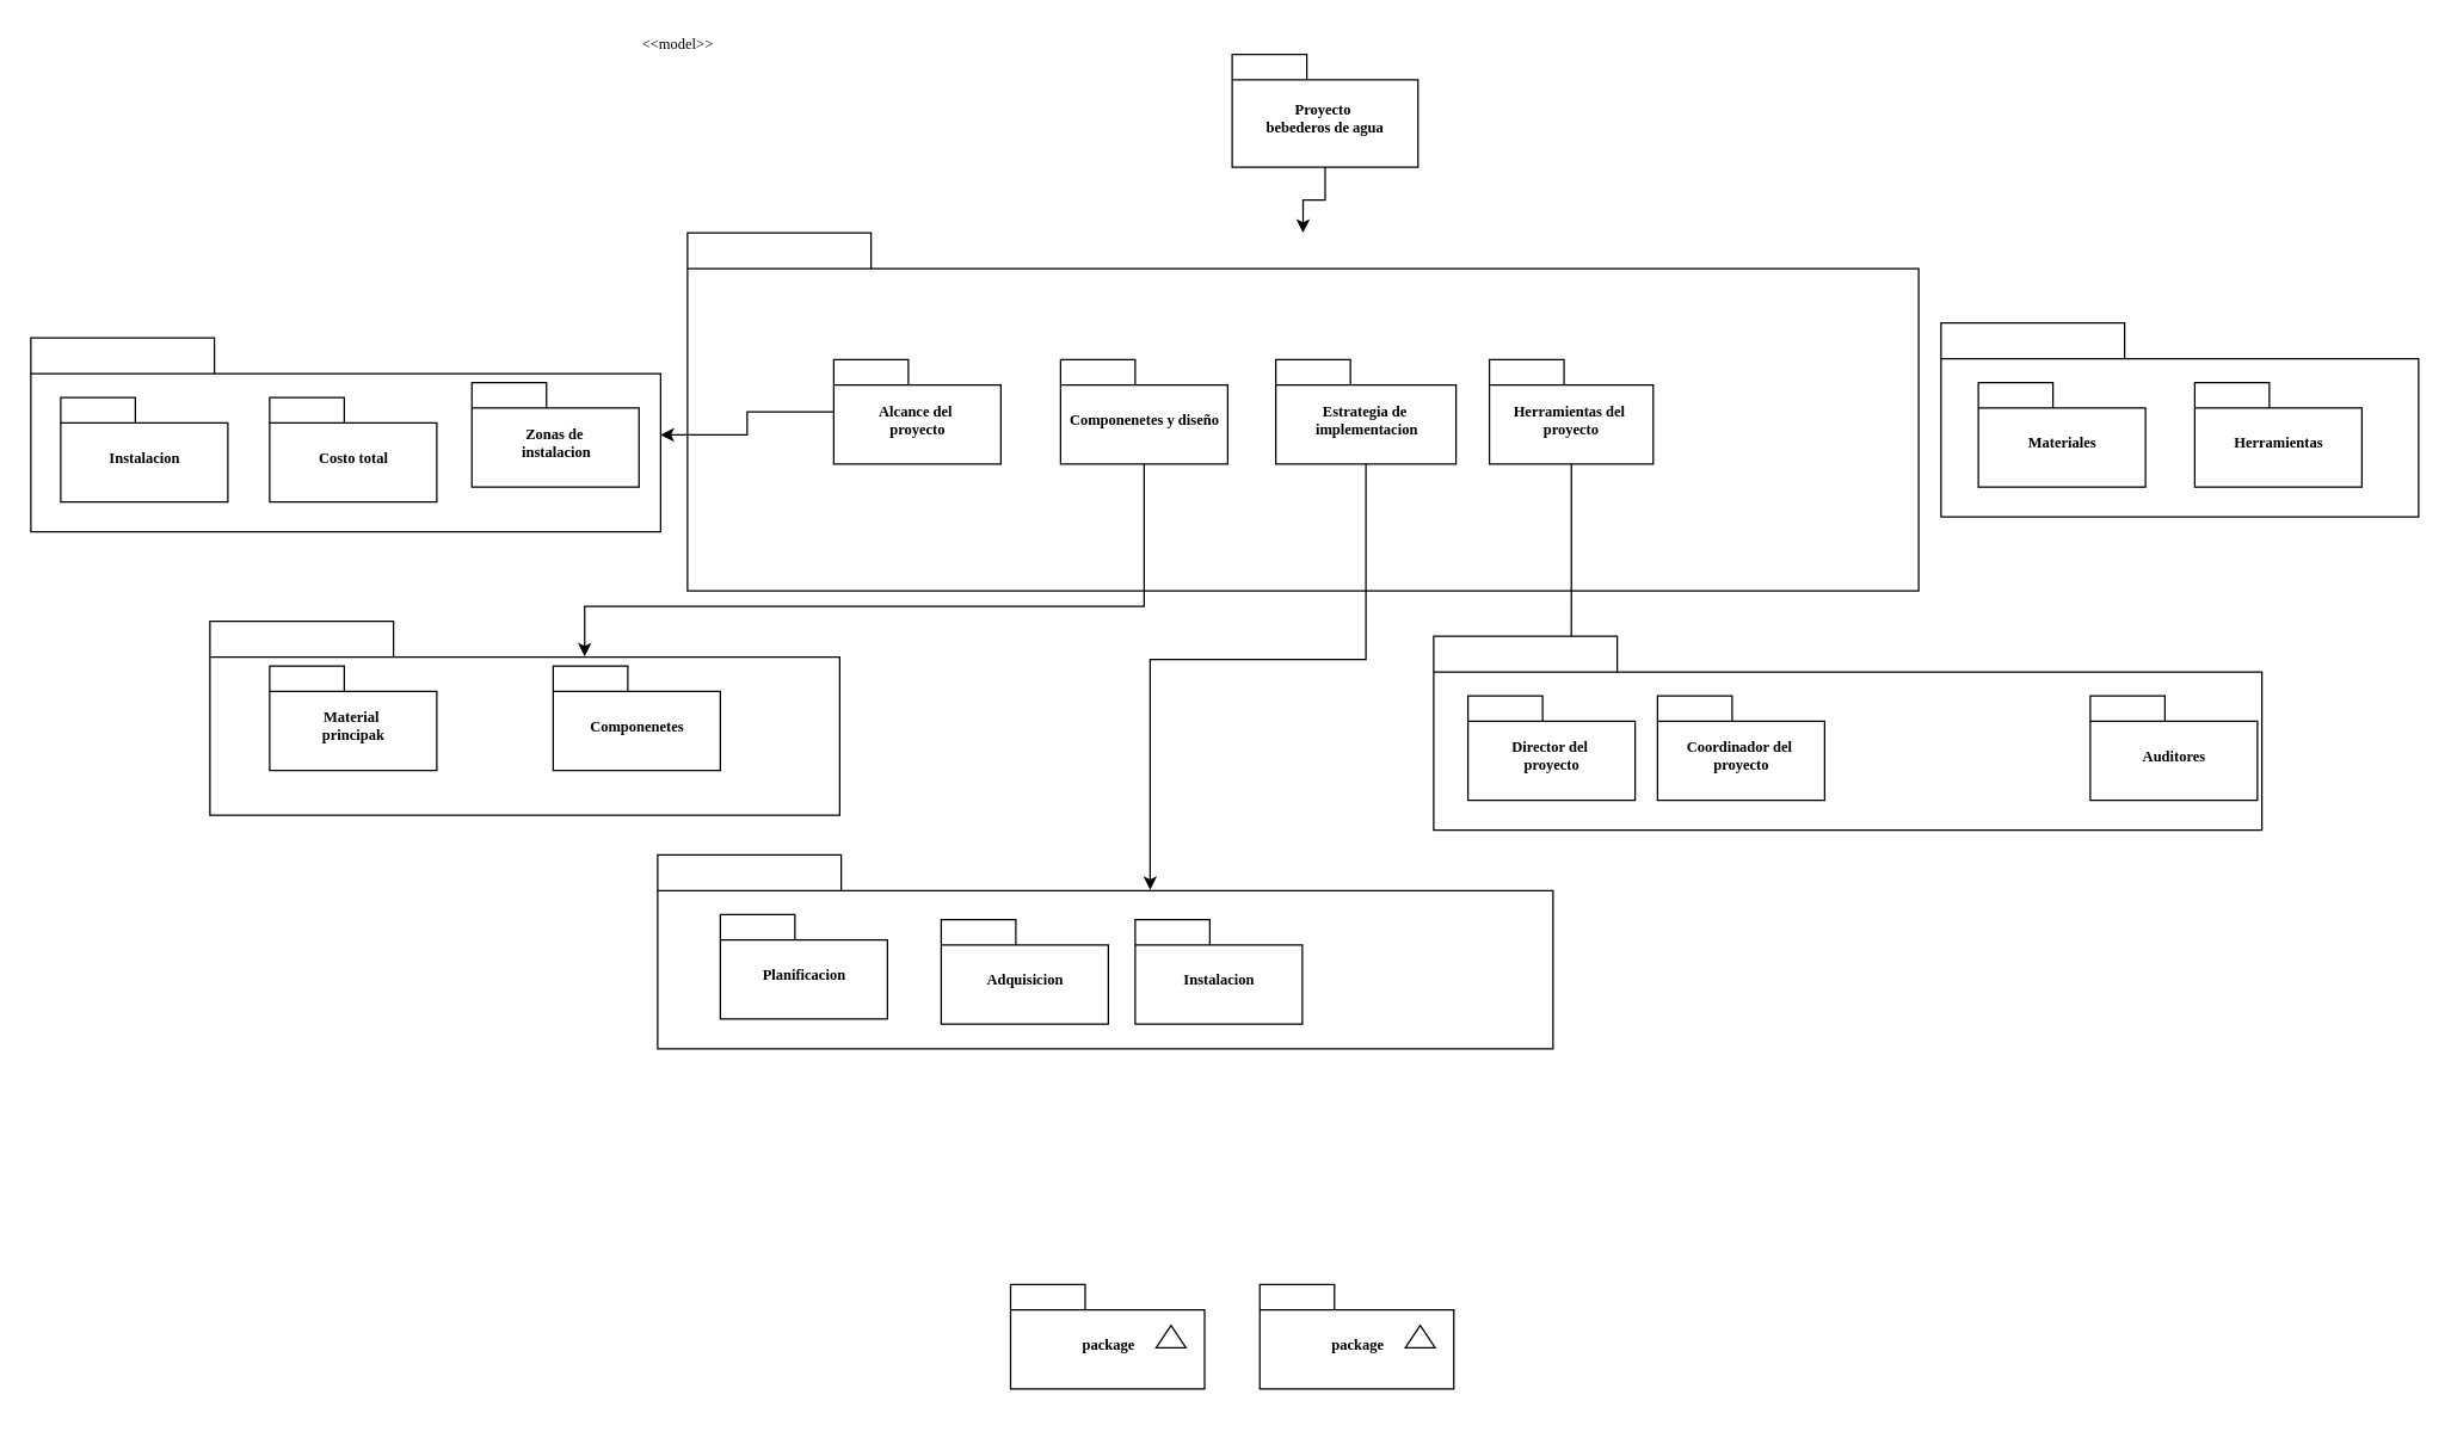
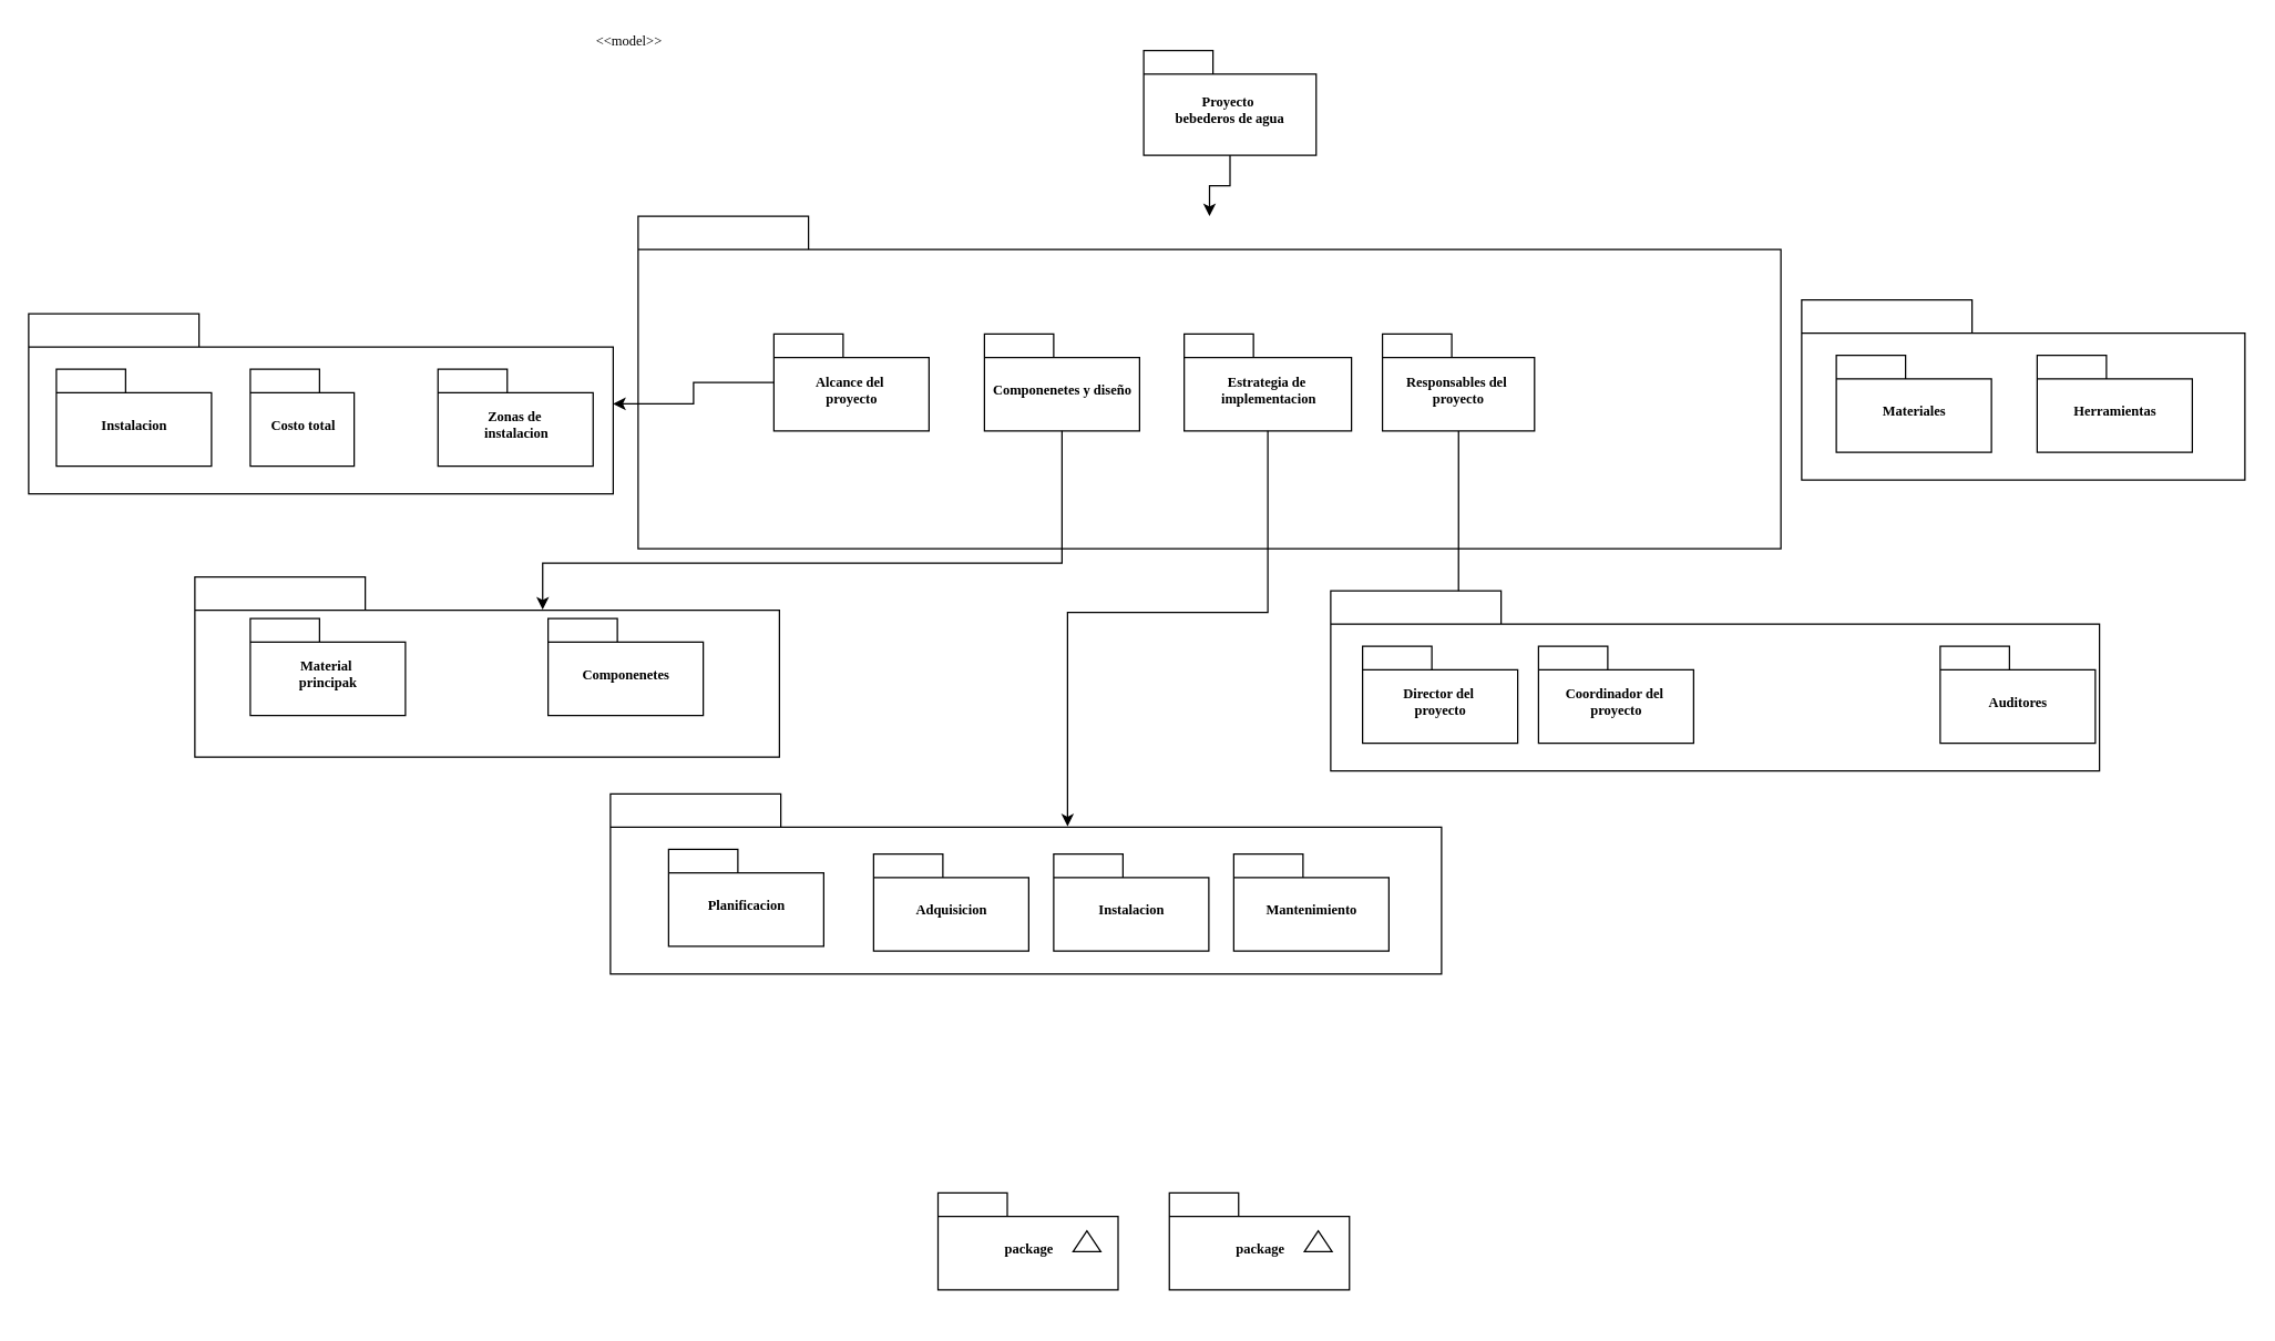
  <mxCell id="0" />
  <mxCell id="1" parent="0" />
  <mxCell id="2" value="" style="shape=folder;fontStyle=1;spacingTop=10;tabWidth=123;tabHeight=24;tabPosition=left;html=1;rounded=0;shadow=0;comic=0;labelBackgroundColor=none;strokeWidth=1;fontFamily=Verdana;fontSize=10;align=center;" vertex="1" parent="1"><mxGeometry x="440" y="572.5" width="600" height="130" as="geometry" /></mxCell>
  <mxCell id="3" value="" style="shape=folder;fontStyle=1;spacingTop=10;tabWidth=123;tabHeight=24;tabPosition=left;html=1;rounded=0;shadow=0;comic=0;labelBackgroundColor=none;strokeWidth=1;fontFamily=Verdana;fontSize=10;align=center;" parent="1" vertex="1"><mxGeometry x="20" y="226" width="422" height="130" as="geometry" /></mxCell>
  <mxCell id="4" value="" style="shape=folder;fontStyle=1;spacingTop=10;tabWidth=123;tabHeight=24;tabPosition=left;html=1;rounded=0;shadow=0;comic=0;labelBackgroundColor=none;strokeWidth=1;fontFamily=Verdana;fontSize=10;align=center;" vertex="1" parent="1"><mxGeometry x="1300" y="216" width="320" height="130" as="geometry" /></mxCell>
  <mxCell id="5" value="" style="group" parent="1" vertex="1" connectable="0"><mxGeometry x="825" y="200.5" width="690" height="745.5" as="geometry" /></mxCell>
  <mxCell id="6" value="" style="shape=folder;fontStyle=1;spacingTop=10;tabWidth=123;tabHeight=24;tabPosition=left;html=1;rounded=0;shadow=0;comic=0;labelBackgroundColor=none;strokeColor=#000000;strokeWidth=1;fillColor=#ffffff;fontFamily=Verdana;fontSize=10;fontColor=#000000;align=center;" vertex="1" parent="5"><mxGeometry x="-365" y="-45" width="825" height="240" as="geometry" /></mxCell>
  <mxCell id="7" value="Estrategia de&amp;nbsp;&lt;div&gt;implementacion&lt;/div&gt;" style="shape=folder;fontStyle=1;spacingTop=10;tabWidth=50;tabHeight=17;tabPosition=left;html=1;rounded=0;shadow=0;comic=0;labelBackgroundColor=none;strokeWidth=1;fontFamily=Verdana;fontSize=10;align=center;" parent="5" vertex="1"><mxGeometry x="29.22" y="40" width="120.78" height="70" as="geometry" /></mxCell>
  <mxCell id="8" style="edgeStyle=orthogonalEdgeStyle;rounded=0;orthogonalLoop=1;jettySize=auto;html=1;" edge="1" parent="5" source="9"><mxGeometry relative="1" as="geometry"><mxPoint x="227.25" y="255.5" as="targetPoint" /></mxGeometry></mxCell>
- <mxCell id="9" value="Herramientas del&amp;nbsp;&lt;div&gt;proyecto&lt;/div&gt;" style="shape=folder;fontStyle=1;spacingTop=10;tabWidth=50;tabHeight=17;tabPosition=left;html=1;rounded=0;shadow=0;comic=0;labelBackgroundColor=none;strokeWidth=1;fontFamily=Verdana;fontSize=10;align=center;" parent="5" vertex="1"><mxGeometry x="172.37" y="40" width="109.76" height="70" as="geometry" /></mxCell>
+ <mxCell id="9" value="Responsables del&amp;nbsp;&lt;div&gt;proyecto&lt;/div&gt;" style="shape=folder;fontStyle=1;spacingTop=10;tabWidth=50;tabHeight=17;tabPosition=left;html=1;rounded=0;shadow=0;comic=0;labelBackgroundColor=none;strokeWidth=1;fontFamily=Verdana;fontSize=10;align=center;" parent="5" vertex="1"><mxGeometry x="172.37" y="40" width="109.76" height="70" as="geometry" /></mxCell>
  <mxCell id="10" value="" style="group" parent="5" vertex="1" connectable="0"><mxGeometry x="270" y="-28.5" width="420" height="480" as="geometry" /></mxCell>
  <mxCell id="11" value="" style="group" parent="10" vertex="1" connectable="0"><mxGeometry y="-4.5" width="420" height="480" as="geometry" /></mxCell>
  <mxCell id="12" value="" style="shape=folder;fontStyle=1;spacingTop=10;tabWidth=123;tabHeight=24;tabPosition=left;html=1;rounded=0;shadow=0;comic=0;labelBackgroundColor=none;strokeWidth=1;fontFamily=Verdana;fontSize=10;align=center;" vertex="1" parent="11"><mxGeometry x="-135" y="258.5" width="555" height="130" as="geometry" /></mxCell>
  <mxCell id="13" value="Coordinador del&amp;nbsp;&lt;div&gt;proyecto&lt;/div&gt;" style="shape=folder;fontStyle=1;spacingTop=10;tabWidth=50;tabHeight=17;tabPosition=left;html=1;rounded=0;shadow=0;comic=0;labelBackgroundColor=none;strokeColor=#000000;strokeWidth=1;fillColor=#ffffff;fontFamily=Verdana;fontSize=10;fontColor=#000000;align=center;" parent="11" vertex="1"><mxGeometry x="15" y="298.5" width="112" height="70" as="geometry" /></mxCell>
  <mxCell id="14" value="Auditores" style="shape=folder;fontStyle=1;spacingTop=10;tabWidth=50;tabHeight=17;tabPosition=left;html=1;rounded=0;shadow=0;comic=0;labelBackgroundColor=none;strokeColor=#000000;strokeWidth=1;fillColor=#ffffff;fontFamily=Verdana;fontSize=10;fontColor=#000000;align=center;" parent="11" vertex="1"><mxGeometry x="305" y="298.5" width="112" height="70" as="geometry" /></mxCell>
  <mxCell id="15" value="" style="group" parent="5" vertex="1" connectable="0"><mxGeometry x="-285" width="483.5" height="235.5" as="geometry" /></mxCell>
  <mxCell id="16" value="Alcance del&amp;nbsp;&lt;div&gt;proyecto&lt;/div&gt;" style="shape=folder;fontStyle=1;spacingTop=10;tabWidth=50;tabHeight=17;tabPosition=left;html=1;rounded=0;shadow=0;comic=0;labelBackgroundColor=none;strokeWidth=1;fontFamily=Verdana;fontSize=10;align=center;" parent="15" vertex="1"><mxGeometry x="18" y="40" width="112" height="70" as="geometry" /></mxCell>
  <mxCell id="17" value="Componenetes y diseño" style="shape=folder;fontStyle=1;spacingTop=10;tabWidth=50;tabHeight=17;tabPosition=left;html=1;rounded=0;shadow=0;comic=0;labelBackgroundColor=none;strokeWidth=1;fontFamily=Verdana;fontSize=10;align=center;" parent="5" vertex="1"><mxGeometry x="-115" y="40" width="112" height="70" as="geometry" /></mxCell>
+ <mxCell id="18" value="Mantenimiento" style="shape=folder;fontStyle=1;spacingTop=10;tabWidth=50;tabHeight=17;tabPosition=left;html=1;rounded=0;shadow=0;comic=0;labelBackgroundColor=none;strokeWidth=1;fontFamily=Verdana;fontSize=10;align=center;" vertex="1" parent="5"><mxGeometry x="65" y="415.5" width="112" height="70" as="geometry" /></mxCell>
  <mxCell id="19" value="" style="group" parent="1" vertex="1" connectable="0"><mxGeometry x="825" y="36" width="124.5" height="75.5" as="geometry" /></mxCell>
  <mxCell id="20" value="Proyecto&amp;nbsp;&lt;div&gt;bebederos de agua&lt;/div&gt;" style="shape=folder;fontStyle=1;spacingTop=10;tabWidth=50;tabHeight=17;tabPosition=left;html=1;rounded=0;shadow=0;comic=0;labelBackgroundColor=none;strokeWidth=1;fontFamily=Verdana;fontSize=10;align=center;" parent="19" vertex="1"><mxGeometry width="124.5" height="75.5" as="geometry" /></mxCell>
  <mxCell id="21" value="Instalacion" style="shape=folder;fontStyle=1;spacingTop=10;tabWidth=50;tabHeight=17;tabPosition=left;html=1;rounded=0;shadow=0;comic=0;labelBackgroundColor=none;strokeColor=#000000;strokeWidth=1;fillColor=#ffffff;fontFamily=Verdana;fontSize=10;fontColor=#000000;align=center;" parent="1" vertex="1"><mxGeometry x="40" y="266" width="112" height="70" as="geometry" /></mxCell>
  <mxCell id="22" value="Planificacion" style="shape=folder;fontStyle=1;spacingTop=10;tabWidth=50;tabHeight=17;tabPosition=left;html=1;rounded=0;shadow=0;comic=0;labelBackgroundColor=none;strokeWidth=1;fontFamily=Verdana;fontSize=10;align=center;" parent="1" vertex="1"><mxGeometry x="482" y="612.5" width="112" height="70" as="geometry" /></mxCell>
  <mxCell id="23" value="Adquisicion" style="shape=folder;fontStyle=1;spacingTop=10;tabWidth=50;tabHeight=17;tabPosition=left;html=1;rounded=0;shadow=0;comic=0;labelBackgroundColor=none;strokeWidth=1;fontFamily=Verdana;fontSize=10;align=center;" parent="1" vertex="1"><mxGeometry x="630" y="616" width="112" height="70" as="geometry" /></mxCell>
  <mxCell id="24" value="" style="group" parent="1" vertex="1" connectable="0"><mxGeometry x="676.5" y="860.569" width="130" height="70" as="geometry" /></mxCell>
  <mxCell id="25" value="package" style="shape=folder;fontStyle=1;spacingTop=10;tabWidth=50;tabHeight=17;tabPosition=left;html=1;rounded=0;shadow=0;comic=0;labelBackgroundColor=none;strokeWidth=1;fontFamily=Verdana;fontSize=10;align=center;" parent="24" vertex="1"><mxGeometry width="130" height="70" as="geometry" /></mxCell>
  <mxCell id="26" value="" style="triangle;whiteSpace=wrap;html=1;rounded=0;shadow=0;comic=0;labelBackgroundColor=none;strokeWidth=1;fontFamily=Verdana;fontSize=10;align=center;rotation=-90;" parent="24" vertex="1"><mxGeometry x="100" y="25" width="15" height="20" as="geometry" /></mxCell>
  <mxCell id="27" value="" style="group" parent="1" vertex="1" connectable="0"><mxGeometry x="843.5" y="860.569" width="130" height="70" as="geometry" /></mxCell>
  <mxCell id="28" value="package" style="shape=folder;fontStyle=1;spacingTop=10;tabWidth=50;tabHeight=17;tabPosition=left;html=1;rounded=0;shadow=0;comic=0;labelBackgroundColor=none;strokeWidth=1;fontFamily=Verdana;fontSize=10;align=center;" parent="27" vertex="1"><mxGeometry width="130" height="70" as="geometry" /></mxCell>
  <mxCell id="29" value="" style="triangle;whiteSpace=wrap;html=1;rounded=0;shadow=0;comic=0;labelBackgroundColor=none;strokeWidth=1;fontFamily=Verdana;fontSize=10;align=center;rotation=-90;" parent="27" vertex="1"><mxGeometry x="100" y="25" width="15" height="20" as="geometry" /></mxCell>
  <mxCell id="30" value="&amp;lt;&amp;lt;model&amp;gt;&amp;gt;" style="text;html=1;align=left;verticalAlign=top;spacingTop=-4;fontSize=10;fontFamily=Verdana" parent="1" vertex="1"><mxGeometry x="427.5" y="20.5" width="130" height="20" as="geometry" /></mxCell>
  <mxCell id="31" value="Materiales" style="shape=folder;fontStyle=1;spacingTop=10;tabWidth=50;tabHeight=17;tabPosition=left;html=1;rounded=0;shadow=0;comic=0;labelBackgroundColor=none;strokeWidth=1;fontFamily=Verdana;fontSize=10;align=center;" parent="1" vertex="1"><mxGeometry x="1325" y="256" width="112" height="70" as="geometry" /></mxCell>
  <mxCell id="32" value="" style="edgeStyle=orthogonalEdgeStyle;rounded=0;orthogonalLoop=1;jettySize=auto;html=1;" edge="1" parent="1" source="20" target="6"><mxGeometry relative="1" as="geometry" /></mxCell>
  <mxCell id="33" value="Director del&amp;nbsp;&lt;div&gt;proyecto&lt;/div&gt;" style="shape=folder;fontStyle=1;spacingTop=10;tabWidth=50;tabHeight=17;tabPosition=left;html=1;rounded=0;shadow=0;comic=0;labelBackgroundColor=none;strokeWidth=1;fontFamily=Verdana;fontSize=10;align=center;" parent="1" vertex="1"><mxGeometry x="983" y="466" width="112" height="70" as="geometry" /></mxCell>
  <mxCell id="34" value="Herramientas" style="shape=folder;fontStyle=1;spacingTop=10;tabWidth=50;tabHeight=17;tabPosition=left;html=1;rounded=0;shadow=0;comic=0;labelBackgroundColor=none;strokeWidth=1;fontFamily=Verdana;fontSize=10;align=center;" vertex="1" parent="1"><mxGeometry x="1470" y="256" width="112" height="70" as="geometry" /></mxCell>
- <mxCell id="35" value="Costo total" style="shape=folder;fontStyle=1;spacingTop=10;tabWidth=50;tabHeight=17;tabPosition=left;html=1;rounded=0;shadow=0;comic=0;labelBackgroundColor=none;strokeColor=#000000;strokeWidth=1;fillColor=#ffffff;fontFamily=Verdana;fontSize=10;fontColor=#000000;align=center;" vertex="1" parent="1"><mxGeometry x="180" y="266" width="112" height="70" as="geometry" /></mxCell>
- <mxCell id="36" value="Zonas de&amp;nbsp;&lt;div&gt;instalacion&lt;/div&gt;" style="shape=folder;fontStyle=1;spacingTop=10;tabWidth=50;tabHeight=17;tabPosition=left;html=1;rounded=0;shadow=0;comic=0;labelBackgroundColor=none;strokeColor=#000000;strokeWidth=1;fillColor=#ffffff;fontFamily=Verdana;fontSize=10;fontColor=#000000;align=center;" vertex="1" parent="1"><mxGeometry x="315.5" y="256" width="112" height="70" as="geometry" /></mxCell>
+ <mxCell id="35" value="Costo total" style="shape=folder;fontStyle=1;spacingTop=10;tabWidth=50;tabHeight=17;tabPosition=left;html=1;rounded=0;shadow=0;comic=0;labelBackgroundColor=none;strokeColor=#000000;strokeWidth=1;fillColor=#ffffff;fontFamily=Verdana;fontSize=10;fontColor=#000000;align=center;" vertex="1" parent="1"><mxGeometry x="180" y="266" width="75" height="70" as="geometry" /></mxCell>
+ <mxCell id="36" value="Zonas de&amp;nbsp;&lt;div&gt;instalacion&lt;/div&gt;" style="shape=folder;fontStyle=1;spacingTop=10;tabWidth=50;tabHeight=17;tabPosition=left;html=1;rounded=0;shadow=0;comic=0;labelBackgroundColor=none;strokeColor=#000000;strokeWidth=1;fillColor=#ffffff;fontFamily=Verdana;fontSize=10;fontColor=#000000;align=center;" vertex="1" parent="1"><mxGeometry x="315.5" y="266" width="112" height="70" as="geometry" /></mxCell>
  <mxCell id="37" value="" style="edgeStyle=orthogonalEdgeStyle;rounded=0;orthogonalLoop=1;jettySize=auto;html=1;" edge="1" parent="1" source="16" target="3"><mxGeometry relative="1" as="geometry" /></mxCell>
  <mxCell id="38" value="" style="shape=folder;fontStyle=1;spacingTop=10;tabWidth=123;tabHeight=24;tabPosition=left;html=1;rounded=0;shadow=0;comic=0;labelBackgroundColor=none;strokeWidth=1;fontFamily=Verdana;fontSize=10;align=center;" vertex="1" parent="1"><mxGeometry x="140" y="416" width="422" height="130" as="geometry" /></mxCell>
  <mxCell id="39" value="Material&amp;nbsp;&lt;div&gt;principak&lt;/div&gt;" style="shape=folder;fontStyle=1;spacingTop=10;tabWidth=50;tabHeight=17;tabPosition=left;html=1;rounded=0;shadow=0;comic=0;labelBackgroundColor=none;strokeColor=#000000;strokeWidth=1;fillColor=#ffffff;fontFamily=Verdana;fontSize=10;fontColor=#000000;align=center;" vertex="1" parent="1"><mxGeometry x="180" y="446" width="112" height="70" as="geometry" /></mxCell>
- <mxCell id="40" value="Componenetes" style="shape=folder;fontStyle=1;spacingTop=10;tabWidth=50;tabHeight=17;tabPosition=left;html=1;rounded=0;shadow=0;comic=0;labelBackgroundColor=none;strokeColor=#000000;strokeWidth=1;fillColor=#ffffff;fontFamily=Verdana;fontSize=10;fontColor=#000000;align=center;" vertex="1" parent="1"><mxGeometry x="370" y="446" width="112" height="70" as="geometry" /></mxCell>
+ <mxCell id="40" value="Componenetes" style="shape=folder;fontStyle=1;spacingTop=10;tabWidth=50;tabHeight=17;tabPosition=left;html=1;rounded=0;shadow=0;comic=0;labelBackgroundColor=none;strokeColor=#000000;strokeWidth=1;fillColor=#ffffff;fontFamily=Verdana;fontSize=10;fontColor=#000000;align=center;" vertex="1" parent="1"><mxGeometry x="395" y="446" width="112" height="70" as="geometry" /></mxCell>
  <mxCell id="41" style="edgeStyle=orthogonalEdgeStyle;rounded=0;orthogonalLoop=1;jettySize=auto;html=1;entryX=0.595;entryY=0.181;entryDx=0;entryDy=0;entryPerimeter=0;" edge="1" parent="1" source="17" target="38"><mxGeometry relative="1" as="geometry"><Array as="points"><mxPoint x="766" y="406" /><mxPoint x="391" y="406" /></Array></mxGeometry></mxCell>
  <mxCell id="42" value="Instalacion" style="shape=folder;fontStyle=1;spacingTop=10;tabWidth=50;tabHeight=17;tabPosition=left;html=1;rounded=0;shadow=0;comic=0;labelBackgroundColor=none;strokeWidth=1;fontFamily=Verdana;fontSize=10;align=center;" vertex="1" parent="1"><mxGeometry x="760" y="616" width="112" height="70" as="geometry" /></mxCell>
  <mxCell id="43" style="edgeStyle=orthogonalEdgeStyle;rounded=0;orthogonalLoop=1;jettySize=auto;html=1;entryX=0.55;entryY=0.181;entryDx=0;entryDy=0;entryPerimeter=0;" edge="1" parent="1" source="7" target="2"><mxGeometry relative="1" as="geometry" /></mxCell>
